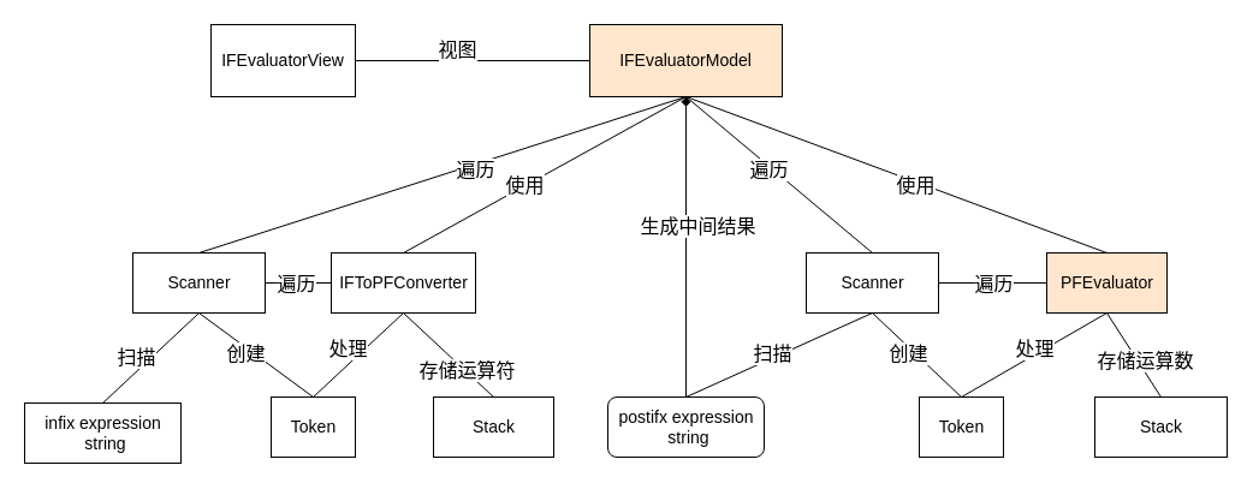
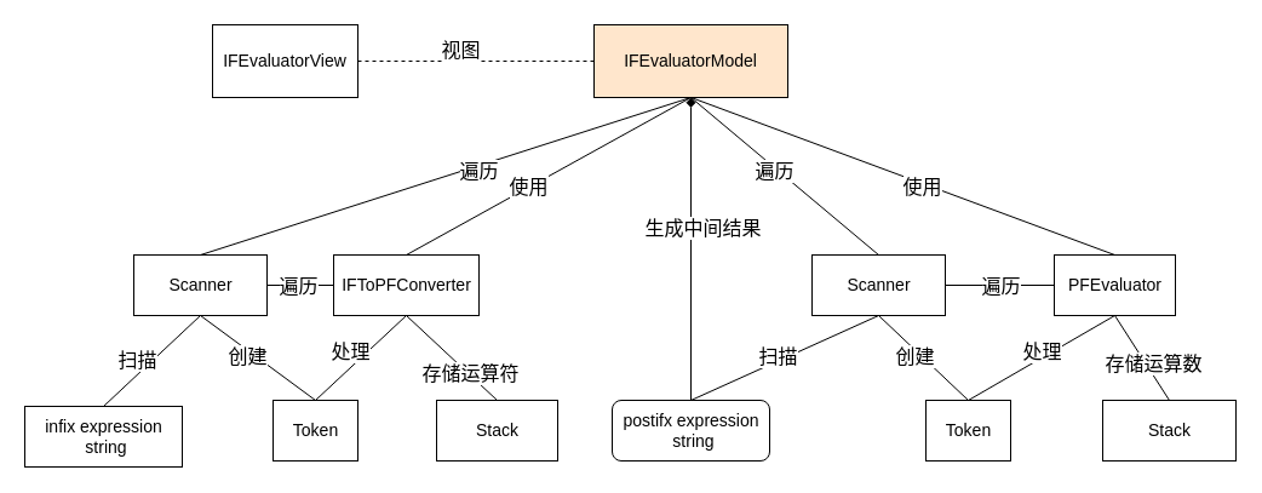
  <mxCell id="0" />
  <mxCell id="1" parent="0" />
  <mxCell id="2" value="&lt;font style=&quot;font-size: 14px;&quot;&gt;IFToPFConverter&lt;/font&gt;" style="html=1;" vertex="1" parent="1"><mxGeometry x="275" y="210" width="120" height="50" as="geometry" /></mxCell>
  <mxCell id="3" value="&lt;font style=&quot;font-size: 14px;&quot;&gt;Scanner&lt;/font&gt;" style="html=1;" vertex="1" parent="1"><mxGeometry x="110" y="210" width="110" height="50" as="geometry" /></mxCell>
- <mxCell id="4" value="&lt;font style=&quot;font-size: 14px;&quot;&gt;PFEvaluator&lt;/font&gt;" style="html=1;fillColor=#ffe6cc;" vertex="1" parent="1"><mxGeometry x="870" y="210" width="100" height="50" as="geometry" /></mxCell>
+ <mxCell id="4" value="&lt;font style=&quot;font-size: 14px;&quot;&gt;PFEvaluator&lt;/font&gt;" style="html=1;" vertex="1" parent="1"><mxGeometry x="870" y="210" width="100" height="50" as="geometry" /></mxCell>
  <mxCell id="5" value="&lt;font style=&quot;font-size: 14px;&quot;&gt;IFEvaluatorModel&lt;/font&gt;" style="rounded=0;whiteSpace=wrap;html=1;fillColor=#ffe6cc;" vertex="1" parent="1"><mxGeometry x="490" y="20" width="160" height="60" as="geometry" /></mxCell>
  <mxCell id="6" value="&lt;font style=&quot;font-size: 14px;&quot;&gt;IFEvaluatorView&lt;/font&gt;" style="rounded=0;whiteSpace=wrap;html=1;" vertex="1" parent="1"><mxGeometry x="175" y="20" width="120" height="60" as="geometry" /></mxCell>
- <mxCell id="7" value="" style="endArrow=none;html=1;rounded=0;exitX=1;exitY=0.5;exitDx=0;exitDy=0;" edge="1" parent="1" source="6" target="5"><mxGeometry width="50" height="50" relative="1" as="geometry"><mxPoint x="450" y="-80" as="sourcePoint" /><mxPoint x="500" y="-130" as="targetPoint" /></mxGeometry></mxCell>
+ <mxCell id="7" value="" style="endArrow=none;html=1;rounded=0;exitX=1;exitY=0.5;exitDx=0;exitDy=0;dashed=1;" edge="1" parent="1" source="6" target="5"><mxGeometry width="50" height="50" relative="1" as="geometry"><mxPoint x="450" y="-80" as="sourcePoint" /><mxPoint x="500" y="-130" as="targetPoint" /></mxGeometry></mxCell>
  <mxCell id="8" value="视图" style="edgeLabel;html=1;align=center;verticalAlign=middle;resizable=0;points=[];fontSize=16;" vertex="1" connectable="0" parent="7"><mxGeometry x="-0.142" y="-4" relative="1" as="geometry"><mxPoint y="-14" as="offset" /></mxGeometry></mxCell>
  <mxCell id="9" value="postifx expression&lt;br&gt;&amp;nbsp;string" style="html=1;fontSize=14;rounded=1;" vertex="1" parent="1"><mxGeometry x="505" y="330" width="130" height="50" as="geometry" /></mxCell>
  <mxCell id="10" value="infix expression&lt;br&gt;&amp;nbsp;string" style="html=1;fontSize=14;" vertex="1" parent="1"><mxGeometry x="20" y="335" width="130" height="50" as="geometry" /></mxCell>
  <mxCell id="11" value="Token" style="html=1;fontSize=14;" vertex="1" parent="1"><mxGeometry x="225" y="330" width="70" height="50" as="geometry" /></mxCell>
  <mxCell id="12" value="&lt;font style=&quot;font-size: 14px;&quot;&gt;Scanner&lt;/font&gt;" style="html=1;" vertex="1" parent="1"><mxGeometry x="670" y="210" width="110" height="50" as="geometry" /></mxCell>
  <mxCell id="13" value="Token" style="html=1;fontSize=14;" vertex="1" parent="1"><mxGeometry x="764" y="330" width="70" height="50" as="geometry" /></mxCell>
  <mxCell id="14" value="&lt;font style=&quot;font-size: 14px;&quot;&gt;Stack&lt;/font&gt;" style="html=1;" vertex="1" parent="1"><mxGeometry x="360" y="330" width="100" height="50" as="geometry" /></mxCell>
  <mxCell id="15" value="&lt;font style=&quot;font-size: 14px;&quot;&gt;Stack&lt;/font&gt;" style="html=1;" vertex="1" parent="1"><mxGeometry x="910" y="330" width="110" height="50" as="geometry" /></mxCell>
  <mxCell id="16" value="" style="endArrow=none;html=1;rounded=0;entryX=0.5;entryY=0;entryDx=0;entryDy=0;exitX=0.5;exitY=1;exitDx=0;exitDy=0;" edge="1" parent="1" source="3" target="10"><mxGeometry width="50" height="50" relative="1" as="geometry"><mxPoint x="-20" y="230" as="sourcePoint" /><mxPoint x="130" y="310" as="targetPoint" /></mxGeometry></mxCell>
  <mxCell id="17" value="扫描" style="edgeLabel;html=1;align=center;verticalAlign=middle;resizable=0;points=[];fontSize=16;" vertex="1" connectable="0" parent="16"><mxGeometry x="-0.142" y="-4" relative="1" as="geometry"><mxPoint x="-15" y="7" as="offset" /></mxGeometry></mxCell>
  <mxCell id="18" value="" style="endArrow=none;html=1;rounded=0;entryX=0.5;entryY=0;entryDx=0;entryDy=0;exitX=0.5;exitY=1;exitDx=0;exitDy=0;" edge="1" parent="1" source="3" target="11"><mxGeometry width="50" height="50" relative="1" as="geometry"><mxPoint x="170" y="400" as="sourcePoint" /><mxPoint x="275" y="440" as="targetPoint" /></mxGeometry></mxCell>
  <mxCell id="19" value="创建" style="edgeLabel;html=1;align=center;verticalAlign=middle;resizable=0;points=[];fontSize=16;" vertex="1" connectable="0" parent="18"><mxGeometry x="-0.142" y="-4" relative="1" as="geometry"><mxPoint as="offset" /></mxGeometry></mxCell>
  <mxCell id="20" value="" style="endArrow=none;html=1;rounded=0;fontSize=14;entryX=0;entryY=0.5;entryDx=0;entryDy=0;exitX=1;exitY=0.5;exitDx=0;exitDy=0;" edge="1" parent="1" source="3" target="2"><mxGeometry width="50" height="50" relative="1" as="geometry"><mxPoint x="570" y="260" as="sourcePoint" /><mxPoint x="620" y="210" as="targetPoint" /></mxGeometry></mxCell>
  <mxCell id="21" value="遍历" style="edgeLabel;html=1;align=center;verticalAlign=middle;resizable=0;points=[];fontSize=16;" vertex="1" connectable="0" parent="20"><mxGeometry x="0.129" y="-5" relative="1" as="geometry"><mxPoint x="-6" y="-5" as="offset" /></mxGeometry></mxCell>
  <mxCell id="22" value="" style="endArrow=none;html=1;rounded=0;fontSize=14;exitX=0.5;exitY=0;exitDx=0;exitDy=0;entryX=0.5;entryY=1;entryDx=0;entryDy=0;" edge="1" parent="1" source="11" target="2"><mxGeometry width="50" height="50" relative="1" as="geometry"><mxPoint x="570" y="260" as="sourcePoint" /><mxPoint x="440" y="180" as="targetPoint" /></mxGeometry></mxCell>
  <mxCell id="23" value="处理" style="edgeLabel;html=1;align=center;verticalAlign=middle;resizable=0;points=[];fontSize=16;" vertex="1" connectable="0" parent="22"><mxGeometry x="0.386" y="1" relative="1" as="geometry"><mxPoint x="-23" y="9" as="offset" /></mxGeometry></mxCell>
  <mxCell id="24" value="" style="endArrow=none;html=1;rounded=0;fontSize=16;entryX=0.5;entryY=1;entryDx=0;entryDy=0;exitX=0.5;exitY=0;exitDx=0;exitDy=0;" edge="1" parent="1" source="14" target="2"><mxGeometry width="50" height="50" relative="1" as="geometry"><mxPoint x="570" y="260" as="sourcePoint" /><mxPoint x="620" y="210" as="targetPoint" /></mxGeometry></mxCell>
  <mxCell id="25" value="存储运算符" style="edgeLabel;html=1;align=center;verticalAlign=middle;resizable=0;points=[];fontSize=16;" vertex="1" connectable="0" parent="24"><mxGeometry x="-0.371" y="-1" relative="1" as="geometry"><mxPoint as="offset" /></mxGeometry></mxCell>
  <mxCell id="26" value="" style="endArrow=diamond;html=1;rounded=0;fontSize=16;entryX=0.5;entryY=1;entryDx=0;entryDy=0;exitX=0.5;exitY=0;exitDx=0;exitDy=0;" edge="1" parent="1" source="9" target="5"><mxGeometry width="50" height="50" relative="1" as="geometry"><mxPoint x="570" y="260" as="sourcePoint" /><mxPoint x="620" y="210" as="targetPoint" /></mxGeometry></mxCell>
  <mxCell id="27" value="生成中间结果" style="edgeLabel;html=1;align=center;verticalAlign=middle;resizable=0;points=[];fontSize=16;" vertex="1" connectable="0" parent="26"><mxGeometry x="0.102" y="4" relative="1" as="geometry"><mxPoint x="13" y="-5" as="offset" /></mxGeometry></mxCell>
  <mxCell id="28" style="edgeStyle=orthogonalEdgeStyle;rounded=0;orthogonalLoop=1;jettySize=auto;html=1;exitX=0.5;exitY=1;exitDx=0;exitDy=0;fontSize=16;" edge="1" parent="1" source="9" target="9"><mxGeometry relative="1" as="geometry" /></mxCell>
  <mxCell id="29" value="" style="endArrow=none;html=1;rounded=0;fontSize=16;entryX=0.5;entryY=1;entryDx=0;entryDy=0;exitX=0.5;exitY=0;exitDx=0;exitDy=0;" edge="1" parent="1" source="3" target="5"><mxGeometry width="50" height="50" relative="1" as="geometry"><mxPoint x="570" y="230" as="sourcePoint" /><mxPoint x="620" y="180" as="targetPoint" /></mxGeometry></mxCell>
  <mxCell id="30" value="遍历" style="edgeLabel;html=1;align=center;verticalAlign=middle;resizable=0;points=[];fontSize=16;" vertex="1" connectable="0" parent="29"><mxGeometry x="0.128" y="-4" relative="1" as="geometry"><mxPoint as="offset" /></mxGeometry></mxCell>
  <mxCell id="31" value="" style="endArrow=none;html=1;rounded=0;fontSize=16;exitX=0.5;exitY=0;exitDx=0;exitDy=0;" edge="1" parent="1" source="2"><mxGeometry width="50" height="50" relative="1" as="geometry"><mxPoint x="570" y="230" as="sourcePoint" /><mxPoint x="570" y="80" as="targetPoint" /></mxGeometry></mxCell>
  <mxCell id="32" value="使用" style="edgeLabel;html=1;align=center;verticalAlign=middle;resizable=0;points=[];fontSize=16;" vertex="1" connectable="0" parent="31"><mxGeometry x="-0.145" y="1" relative="1" as="geometry"><mxPoint as="offset" /></mxGeometry></mxCell>
  <mxCell id="33" value="" style="endArrow=none;html=1;rounded=0;fontSize=16;entryX=0.5;entryY=1;entryDx=0;entryDy=0;exitX=0.5;exitY=0;exitDx=0;exitDy=0;" edge="1" parent="1" source="12" target="5"><mxGeometry width="50" height="50" relative="1" as="geometry"><mxPoint x="570" y="230" as="sourcePoint" /><mxPoint x="620" y="180" as="targetPoint" /></mxGeometry></mxCell>
  <mxCell id="34" value="遍历" style="edgeLabel;html=1;align=center;verticalAlign=middle;resizable=0;points=[];fontSize=16;" vertex="1" connectable="0" parent="33"><mxGeometry x="0.097" y="2" relative="1" as="geometry"><mxPoint as="offset" /></mxGeometry></mxCell>
  <mxCell id="35" value="" style="endArrow=none;html=1;rounded=0;fontSize=16;exitX=0.5;exitY=0;exitDx=0;exitDy=0;" edge="1" parent="1" source="4"><mxGeometry width="50" height="50" relative="1" as="geometry"><mxPoint x="570" y="230" as="sourcePoint" /><mxPoint x="570" y="80" as="targetPoint" /></mxGeometry></mxCell>
  <mxCell id="36" value="使用" style="edgeLabel;html=1;align=center;verticalAlign=middle;resizable=0;points=[];fontSize=16;" vertex="1" connectable="0" parent="35"><mxGeometry x="-0.097" y="2" relative="1" as="geometry"><mxPoint as="offset" /></mxGeometry></mxCell>
  <mxCell id="37" value="" style="endArrow=none;html=1;rounded=0;entryX=0.5;entryY=0;entryDx=0;entryDy=0;exitX=0.5;exitY=1;exitDx=0;exitDy=0;" edge="1" parent="1" source="12" target="9"><mxGeometry width="50" height="50" relative="1" as="geometry"><mxPoint x="740" y="270" as="sourcePoint" /><mxPoint x="650" y="340" as="targetPoint" /></mxGeometry></mxCell>
  <mxCell id="38" value="扫描" style="edgeLabel;html=1;align=center;verticalAlign=middle;resizable=0;points=[];fontSize=16;" vertex="1" connectable="0" parent="37"><mxGeometry x="-0.142" y="-4" relative="1" as="geometry"><mxPoint x="-15" y="7" as="offset" /></mxGeometry></mxCell>
  <mxCell id="39" value="" style="endArrow=none;html=1;rounded=0;entryX=0.5;entryY=0;entryDx=0;entryDy=0;exitX=0.5;exitY=1;exitDx=0;exitDy=0;" edge="1" parent="1" source="12" target="13"><mxGeometry width="50" height="50" relative="1" as="geometry"><mxPoint x="780" y="270" as="sourcePoint" /><mxPoint x="875" y="340" as="targetPoint" /></mxGeometry></mxCell>
  <mxCell id="40" value="创建" style="edgeLabel;html=1;align=center;verticalAlign=middle;resizable=0;points=[];fontSize=16;" vertex="1" connectable="0" parent="39"><mxGeometry x="-0.142" y="-4" relative="1" as="geometry"><mxPoint as="offset" /></mxGeometry></mxCell>
  <mxCell id="41" value="" style="endArrow=none;html=1;rounded=0;fontSize=14;exitX=0.5;exitY=0;exitDx=0;exitDy=0;entryX=0.5;entryY=1;entryDx=0;entryDy=0;" edge="1" parent="1" source="13" target="4"><mxGeometry width="50" height="50" relative="1" as="geometry"><mxPoint x="790" y="350" as="sourcePoint" /><mxPoint x="940" y="280" as="targetPoint" /></mxGeometry></mxCell>
  <mxCell id="42" value="处理" style="edgeLabel;html=1;align=center;verticalAlign=middle;resizable=0;points=[];fontSize=16;" vertex="1" connectable="0" parent="41"><mxGeometry x="0.386" y="1" relative="1" as="geometry"><mxPoint x="-23" y="9" as="offset" /></mxGeometry></mxCell>
  <mxCell id="43" value="" style="endArrow=none;html=1;rounded=0;fontSize=16;exitX=0.5;exitY=0;exitDx=0;exitDy=0;" edge="1" parent="1" source="15"><mxGeometry width="50" height="50" relative="1" as="geometry"><mxPoint x="880" y="390" as="sourcePoint" /><mxPoint x="920" y="260" as="targetPoint" /></mxGeometry></mxCell>
  <mxCell id="44" value="存储运算数" style="edgeLabel;html=1;align=center;verticalAlign=middle;resizable=0;points=[];fontSize=16;" vertex="1" connectable="0" parent="43"><mxGeometry x="-0.371" y="-1" relative="1" as="geometry"><mxPoint y="-8" as="offset" /></mxGeometry></mxCell>
  <mxCell id="45" value="" style="endArrow=none;html=1;rounded=0;fontSize=14;entryX=0;entryY=0.5;entryDx=0;entryDy=0;exitX=1;exitY=0.5;exitDx=0;exitDy=0;" edge="1" parent="1" source="12" target="4"><mxGeometry width="50" height="50" relative="1" as="geometry"><mxPoint x="900" y="120" as="sourcePoint" /><mxPoint x="1030" y="120" as="targetPoint" /></mxGeometry></mxCell>
  <mxCell id="46" value="遍历" style="edgeLabel;html=1;align=center;verticalAlign=middle;resizable=0;points=[];fontSize=16;" vertex="1" connectable="0" parent="45"><mxGeometry x="0.129" y="-5" relative="1" as="geometry"><mxPoint x="-6" y="-5" as="offset" /></mxGeometry></mxCell>
